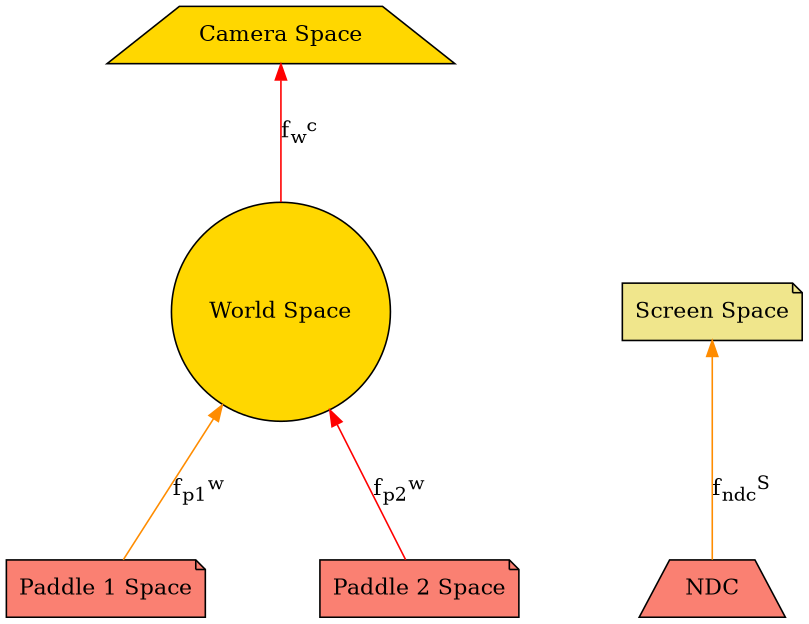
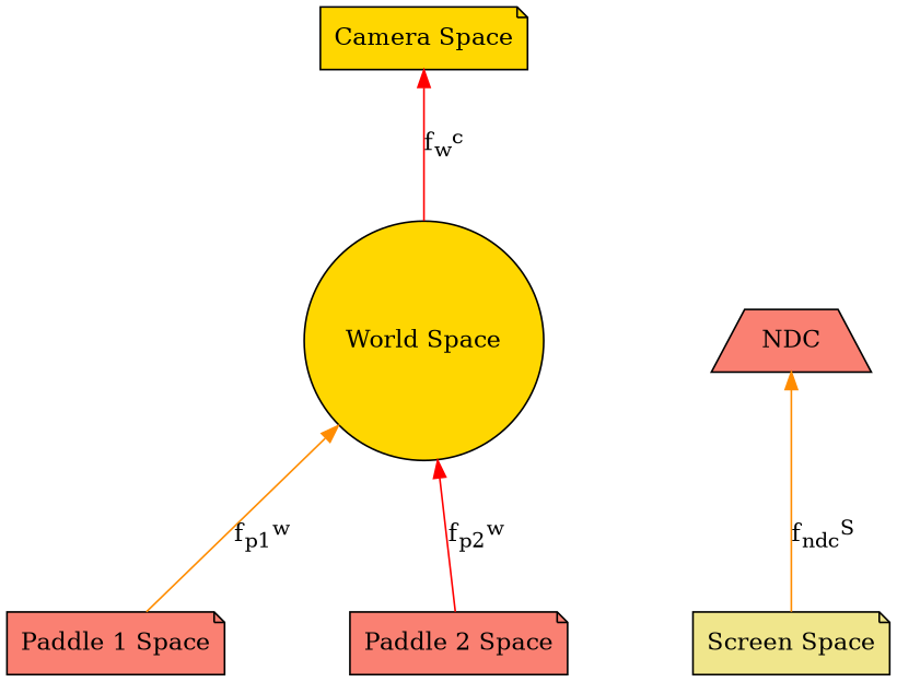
  digraph {
    nodesep=1
    rankdir=BT
    ranksep=1
    node [fillcolor=salmon shape=note style=filled]
    edge [color=darkorange weight=0.2]
    "Paddle 1 Space"
    "World Space" [fillcolor=gold shape=circle]
-   "Camera Space" [fillcolor=gold shape=trapezium]
+   "Camera Space" [fillcolor=gold]
    "Paddle 2 Space"
    "Screen Space" [fillcolor=khaki]
    NDC [shape=trapezium]
    "Paddle 1 Space" -> "World Space" [label=<f<SUB>p1</SUB><SUP>w</SUP>>]
    "World Space" -> "Camera Space" [color=red label=<f<SUB>w</SUB><SUP>c</SUP>>]
    "Paddle 2 Space" -> "World Space" [color=red label=<f<SUB>p2</SUB><SUP>w</SUP>>]
-   NDC -> "Screen Space" [label=<f<SUB>ndc</SUB><SUP>S</SUP>> weight=""]
+   "Screen Space" -> NDC [label=<f<SUB>ndc</SUB><SUP>S</SUP>> weight=""]
  }
